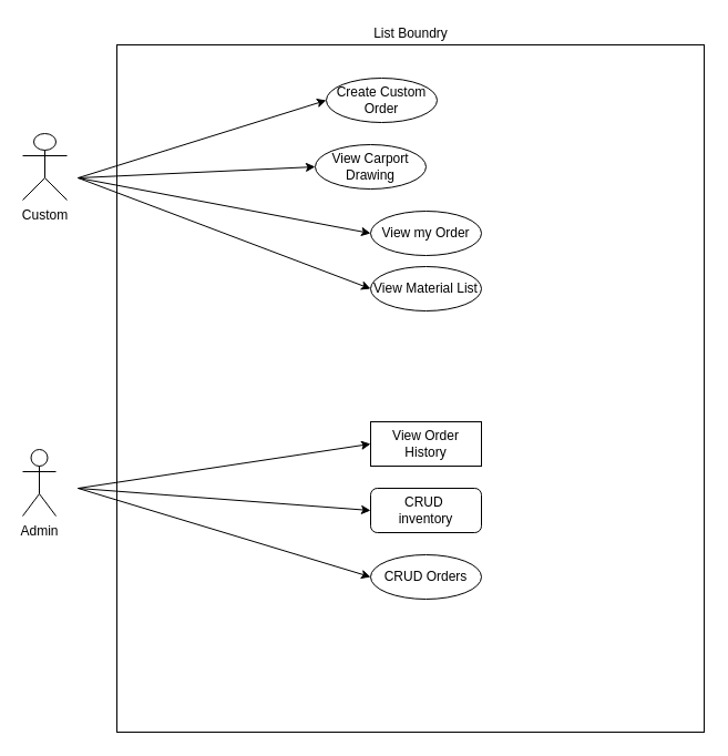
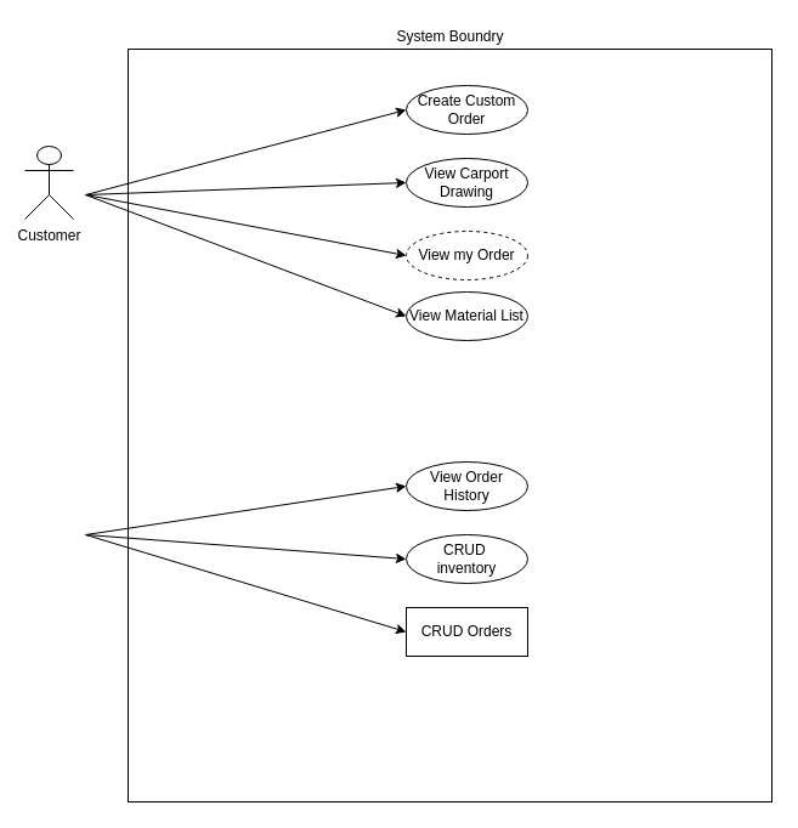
  <mxCell id="0" />
  <mxCell id="1" parent="0" />
- <mxCell id="2" value="Custom" style="shape=umlActor;verticalLabelPosition=bottom;verticalAlign=top;html=1;outlineConnect=0;" parent="1" vertex="1"><mxGeometry x="20" y="120" width="40" height="60" as="geometry" /></mxCell>
- <mxCell id="3" value="Admin" style="shape=umlActor;verticalLabelPosition=bottom;verticalAlign=top;html=1;outlineConnect=0;" parent="1" vertex="1"><mxGeometry x="20" y="405" width="30" height="60" as="geometry" /></mxCell>
+ <mxCell id="2" value="Customer" style="shape=umlActor;verticalLabelPosition=bottom;verticalAlign=top;html=1;outlineConnect=0;" parent="1" vertex="1"><mxGeometry x="20" y="120" width="40" height="60" as="geometry" /></mxCell>
  <mxCell id="4" value="&lt;br&gt;&lt;br&gt;&lt;br&gt;&lt;br&gt;&lt;br&gt;&lt;br&gt;&lt;br&gt;&lt;br&gt;" style="rounded=0;whiteSpace=wrap;html=1;fillColor=none;" parent="1" vertex="1"><mxGeometry x="105" y="40" width="530" height="620" as="geometry" /></mxCell>
- <mxCell id="5" value="List Boundry" style="text;html=1;align=center;verticalAlign=middle;resizable=0;points=[];autosize=1;strokeColor=none;" parent="1" vertex="1"><mxGeometry x="320" y="20" width="100" height="20" as="geometry" /></mxCell>
- <mxCell id="6" value="Create Custom Order" style="ellipse;whiteSpace=wrap;html=1;fillColor=none;" parent="1" vertex="1"><mxGeometry x="294" y="70" width="100" height="40" as="geometry" /></mxCell>
- <mxCell id="7" value="View my Order" style="ellipse;whiteSpace=wrap;html=1;fillColor=none;" parent="1" vertex="1"><mxGeometry x="334" y="190" width="100" height="40" as="geometry" /></mxCell>
- <mxCell id="8" value="CRUD Orders" style="ellipse;whiteSpace=wrap;html=1;fillColor=none;" parent="1" vertex="1"><mxGeometry x="334" y="500" width="100" height="40" as="geometry" /></mxCell>
- <mxCell id="9" value="View Order History" style="whiteSpace=wrap;html=1;fillColor=none;rounded=0;" parent="1" vertex="1"><mxGeometry x="334" y="380" width="100" height="40" as="geometry" /></mxCell>
- <mxCell id="10" value="&lt;span&gt;CRUD&amp;nbsp;&lt;/span&gt;&lt;br&gt;&lt;span&gt;inventory&lt;/span&gt;" style="whiteSpace=wrap;html=1;fillColor=none;rounded=1;" parent="1" vertex="1"><mxGeometry x="334" y="440" width="100" height="40" as="geometry" /></mxCell>
+ <mxCell id="5" value="System Boundry" style="text;html=1;align=center;verticalAlign=middle;resizable=0;points=[];autosize=1;strokeColor=none;" parent="1" vertex="1"><mxGeometry x="320" y="20" width="100" height="20" as="geometry" /></mxCell>
+ <mxCell id="6" value="Create Custom Order" style="ellipse;whiteSpace=wrap;html=1;fillColor=none;" parent="1" vertex="1"><mxGeometry x="334" y="70" width="100" height="40" as="geometry" /></mxCell>
+ <mxCell id="7" value="View my Order" style="ellipse;whiteSpace=wrap;html=1;fillColor=none;dashed=1;" parent="1" vertex="1"><mxGeometry x="334" y="190" width="100" height="40" as="geometry" /></mxCell>
+ <mxCell id="8" value="CRUD Orders" style="whiteSpace=wrap;html=1;fillColor=none;rounded=0;" parent="1" vertex="1"><mxGeometry x="334" y="500" width="100" height="40" as="geometry" /></mxCell>
+ <mxCell id="9" value="View Order History" style="ellipse;whiteSpace=wrap;html=1;fillColor=none;" parent="1" vertex="1"><mxGeometry x="334" y="380" width="100" height="40" as="geometry" /></mxCell>
+ <mxCell id="10" value="&lt;span&gt;CRUD&amp;nbsp;&lt;/span&gt;&lt;br&gt;&lt;span&gt;inventory&lt;/span&gt;" style="ellipse;whiteSpace=wrap;html=1;fillColor=none;" parent="1" vertex="1"><mxGeometry x="334" y="440" width="100" height="40" as="geometry" /></mxCell>
  <mxCell id="11" value="" style="endArrow=classic;html=1;entryX=0;entryY=0.5;entryDx=0;entryDy=0;" parent="1" target="10" edge="1"><mxGeometry width="50" height="50" relative="1" as="geometry"><mxPoint x="70" y="440" as="sourcePoint" /><mxPoint x="120" y="390" as="targetPoint" /></mxGeometry></mxCell>
  <mxCell id="12" value="" style="endArrow=classic;html=1;entryX=0;entryY=0.5;entryDx=0;entryDy=0;" parent="1" target="6" edge="1"><mxGeometry width="50" height="50" relative="1" as="geometry"><mxPoint x="70" y="160" as="sourcePoint" /><mxPoint x="120" y="110" as="targetPoint" /></mxGeometry></mxCell>
  <mxCell id="13" value="" style="endArrow=classic;html=1;entryX=0;entryY=0.5;entryDx=0;entryDy=0;" parent="1" target="9" edge="1"><mxGeometry width="50" height="50" relative="1" as="geometry"><mxPoint x="70" y="440" as="sourcePoint" /><mxPoint x="340" y="360" as="targetPoint" /></mxGeometry></mxCell>
- <mxCell id="14" value="View Carport Drawing" style="ellipse;whiteSpace=wrap;html=1;fillColor=none;" parent="1" vertex="1"><mxGeometry x="284" y="130" width="100" height="40" as="geometry" /></mxCell>
+ <mxCell id="14" value="View Carport Drawing" style="ellipse;whiteSpace=wrap;html=1;fillColor=none;" parent="1" vertex="1"><mxGeometry x="334" y="130" width="100" height="40" as="geometry" /></mxCell>
  <mxCell id="15" value="" style="endArrow=classic;html=1;entryX=0;entryY=0.5;entryDx=0;entryDy=0;" parent="1" target="14" edge="1"><mxGeometry width="50" height="50" relative="1" as="geometry"><mxPoint x="70" y="160" as="sourcePoint" /><mxPoint x="340" y="290" as="targetPoint" /></mxGeometry></mxCell>
  <mxCell id="16" value="" style="endArrow=classic;html=1;entryX=0;entryY=0.5;entryDx=0;entryDy=0;" parent="1" target="7" edge="1"><mxGeometry width="50" height="50" relative="1" as="geometry"><mxPoint x="70" y="160" as="sourcePoint" /><mxPoint x="340" y="290" as="targetPoint" /></mxGeometry></mxCell>
  <mxCell id="17" value="" style="endArrow=classic;html=1;entryX=0;entryY=0.5;entryDx=0;entryDy=0;" parent="1" target="8" edge="1"><mxGeometry width="50" height="50" relative="1" as="geometry"><mxPoint x="70" y="440" as="sourcePoint" /><mxPoint x="340" y="290" as="targetPoint" /></mxGeometry></mxCell>
  <mxCell id="18" value="View Material List" style="ellipse;whiteSpace=wrap;html=1;fillColor=none;" parent="1" vertex="1"><mxGeometry x="334" y="240" width="100" height="40" as="geometry" /></mxCell>
  <mxCell id="19" value="" style="endArrow=classic;html=1;entryX=0;entryY=0.5;entryDx=0;entryDy=0;" parent="1" target="18" edge="1"><mxGeometry width="50" height="50" relative="1" as="geometry"><mxPoint x="70" y="160" as="sourcePoint" /><mxPoint x="340" y="290" as="targetPoint" /></mxGeometry></mxCell>
